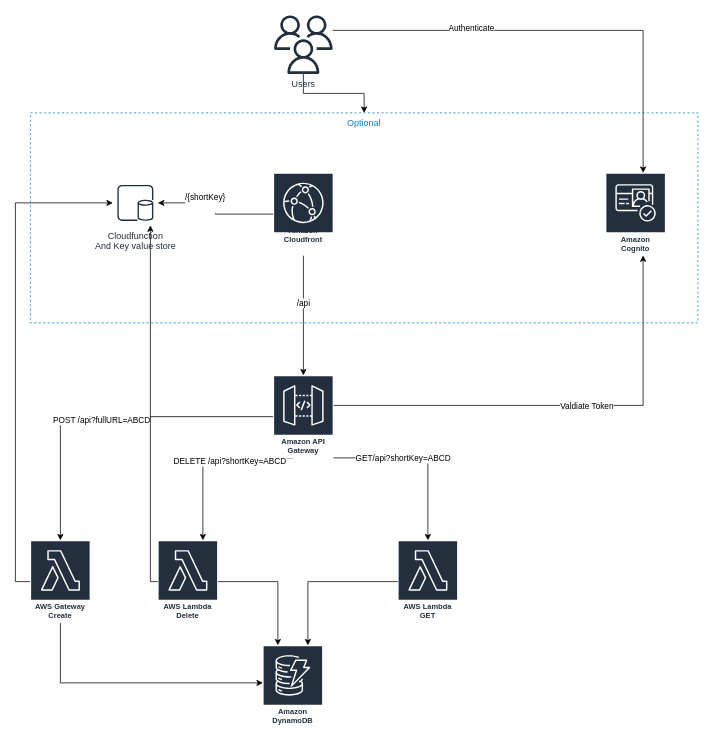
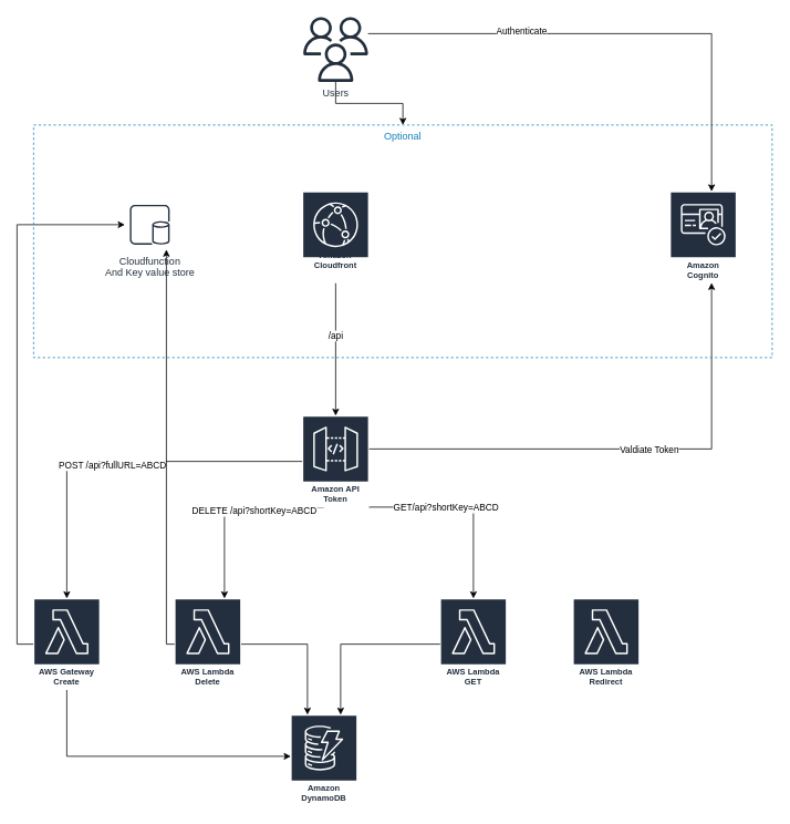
  <mxCell id="0" />
  <mxCell id="1" parent="0" />
  <mxCell id="2" style="edgeStyle=orthogonalEdgeStyle;rounded=0;orthogonalLoop=1;jettySize=auto;html=1;" parent="1" source="10" target="14" edge="1"><mxGeometry relative="1" as="geometry" /></mxCell>
  <mxCell id="3" value="POST /api?fullURL=ABCD" style="edgeLabel;html=1;align=center;verticalAlign=middle;resizable=0;points=[];" parent="2" vertex="1" connectable="0"><mxGeometry x="0.026" y="4" relative="1" as="geometry"><mxPoint as="offset" /></mxGeometry></mxCell>
  <mxCell id="4" style="edgeStyle=orthogonalEdgeStyle;rounded=0;orthogonalLoop=1;jettySize=auto;html=1;" parent="1" edge="1"><mxGeometry relative="1" as="geometry"><mxPoint x="380" y="560" as="sourcePoint" /><mxPoint x="270" y="720" as="targetPoint" /><Array as="points"><mxPoint x="390" y="560" /><mxPoint x="390" y="610" /><mxPoint x="270" y="610" /></Array></mxGeometry></mxCell>
  <mxCell id="5" value="DELETE /api?shortKey=ABCD" style="edgeLabel;html=1;align=center;verticalAlign=middle;resizable=0;points=[];" parent="4" vertex="1" connectable="0"><mxGeometry y="4" relative="1" as="geometry"><mxPoint as="offset" /></mxGeometry></mxCell>
  <mxCell id="6" style="edgeStyle=orthogonalEdgeStyle;rounded=0;orthogonalLoop=1;jettySize=auto;html=1;" parent="1" source="10" target="19" edge="1"><mxGeometry relative="1" as="geometry"><Array as="points"><mxPoint x="570" y="610" /></Array></mxGeometry></mxCell>
  <mxCell id="7" value="GET/api?shortKey=ABCD" style="edgeLabel;html=1;align=center;verticalAlign=middle;resizable=0;points=[];" parent="6" vertex="1" connectable="0"><mxGeometry x="-0.22" relative="1" as="geometry"><mxPoint as="offset" /></mxGeometry></mxCell>
  <mxCell id="8" style="edgeStyle=orthogonalEdgeStyle;rounded=0;orthogonalLoop=1;jettySize=auto;html=1;" edge="1" parent="1" source="10" target="32"><mxGeometry relative="1" as="geometry"><Array as="points"><mxPoint x="857" y="540" /></Array></mxGeometry></mxCell>
  <mxCell id="9" value="Valdiate Token" style="edgeLabel;html=1;align=center;verticalAlign=middle;resizable=0;points=[];" vertex="1" connectable="0" parent="8"><mxGeometry x="0.101" relative="1" as="geometry"><mxPoint as="offset" /></mxGeometry></mxCell>
- <mxCell id="10" value="Amazon API Gateway" style="sketch=0;outlineConnect=0;fontColor=#232F3E;gradientColor=none;strokeColor=#ffffff;fillColor=#232F3E;dashed=0;verticalLabelPosition=middle;verticalAlign=bottom;align=center;html=1;whiteSpace=wrap;fontSize=10;fontStyle=1;spacing=3;shape=mxgraph.aws4.productIcon;prIcon=mxgraph.aws4.api_gateway;" parent="1" vertex="1"><mxGeometry x="364" y="500" width="80" height="110" as="geometry" /></mxCell>
+ <mxCell id="10" value="Amazon API Token" style="sketch=0;outlineConnect=0;fontColor=#232F3E;gradientColor=none;strokeColor=#ffffff;fillColor=#232F3E;dashed=0;verticalLabelPosition=middle;verticalAlign=bottom;align=center;html=1;whiteSpace=wrap;fontSize=10;fontStyle=1;spacing=3;shape=mxgraph.aws4.productIcon;prIcon=mxgraph.aws4.api_gateway;" parent="1" vertex="1"><mxGeometry x="364" y="500" width="80" height="110" as="geometry" /></mxCell>
  <mxCell id="11" value="Amazon DynamoDB" style="sketch=0;outlineConnect=0;fontColor=#232F3E;gradientColor=none;strokeColor=#ffffff;fillColor=#232F3E;dashed=0;verticalLabelPosition=middle;verticalAlign=bottom;align=center;html=1;whiteSpace=wrap;fontSize=10;fontStyle=1;spacing=3;shape=mxgraph.aws4.productIcon;prIcon=mxgraph.aws4.dynamodb;" parent="1" vertex="1"><mxGeometry x="350" y="860" width="80" height="110" as="geometry" /></mxCell>
  <mxCell id="12" style="edgeStyle=orthogonalEdgeStyle;rounded=0;orthogonalLoop=1;jettySize=auto;html=1;" parent="1" source="14" target="11" edge="1"><mxGeometry relative="1" as="geometry"><Array as="points"><mxPoint x="80" y="910" /></Array></mxGeometry></mxCell>
  <mxCell id="13" style="edgeStyle=orthogonalEdgeStyle;rounded=0;orthogonalLoop=1;jettySize=auto;html=1;" parent="1" source="14" target="26" edge="1"><mxGeometry relative="1" as="geometry"><Array as="points"><mxPoint x="20" y="775" /><mxPoint x="20" y="270" /></Array></mxGeometry></mxCell>
  <mxCell id="14" value="AWS Gateway&lt;br&gt;Create" style="sketch=0;outlineConnect=0;fontColor=#232F3E;gradientColor=none;strokeColor=#ffffff;fillColor=#232F3E;dashed=0;verticalLabelPosition=middle;verticalAlign=bottom;align=center;html=1;whiteSpace=wrap;fontSize=10;fontStyle=1;spacing=3;shape=mxgraph.aws4.productIcon;prIcon=mxgraph.aws4.lambda;" parent="1" vertex="1"><mxGeometry x="40" y="720" width="80" height="110" as="geometry" /></mxCell>
  <mxCell id="15" style="edgeStyle=orthogonalEdgeStyle;rounded=0;orthogonalLoop=1;jettySize=auto;html=1;" parent="1" source="17" target="11" edge="1"><mxGeometry relative="1" as="geometry"><Array as="points"><mxPoint x="370" y="775" /></Array></mxGeometry></mxCell>
  <mxCell id="16" style="edgeStyle=orthogonalEdgeStyle;rounded=0;orthogonalLoop=1;jettySize=auto;html=1;" parent="1" source="17" target="26" edge="1"><mxGeometry relative="1" as="geometry"><Array as="points"><mxPoint x="200" y="775" /></Array></mxGeometry></mxCell>
  <mxCell id="17" value="AWS Lambda&lt;br&gt;Delete" style="sketch=0;outlineConnect=0;fontColor=#232F3E;gradientColor=none;strokeColor=#ffffff;fillColor=#232F3E;dashed=0;verticalLabelPosition=middle;verticalAlign=bottom;align=center;html=1;whiteSpace=wrap;fontSize=10;fontStyle=1;spacing=3;shape=mxgraph.aws4.productIcon;prIcon=mxgraph.aws4.lambda;" parent="1" vertex="1"><mxGeometry x="210" y="720" width="80" height="110" as="geometry" /></mxCell>
  <mxCell id="18" style="edgeStyle=orthogonalEdgeStyle;rounded=0;orthogonalLoop=1;jettySize=auto;html=1;" parent="1" source="19" target="11" edge="1"><mxGeometry relative="1" as="geometry"><Array as="points"><mxPoint x="410" y="775" /></Array></mxGeometry></mxCell>
  <mxCell id="19" value="AWS Lambda&lt;br&gt;GET" style="sketch=0;outlineConnect=0;fontColor=#232F3E;gradientColor=none;strokeColor=#ffffff;fillColor=#232F3E;dashed=0;verticalLabelPosition=middle;verticalAlign=bottom;align=center;html=1;whiteSpace=wrap;fontSize=10;fontStyle=1;spacing=3;shape=mxgraph.aws4.productIcon;prIcon=mxgraph.aws4.lambda;" parent="1" vertex="1"><mxGeometry x="530" y="720" width="80" height="110" as="geometry" /></mxCell>
+ <mxCell id="20" value="AWS Lambda&lt;br&gt;Redirect" style="sketch=0;outlineConnect=0;fontColor=#232F3E;gradientColor=none;strokeColor=#ffffff;fillColor=#232F3E;dashed=0;verticalLabelPosition=middle;verticalAlign=bottom;align=center;html=1;whiteSpace=wrap;fontSize=10;fontStyle=1;spacing=3;shape=mxgraph.aws4.productIcon;prIcon=mxgraph.aws4.lambda;" parent="1" vertex="1"><mxGeometry x="690" y="720" width="80" height="110" as="geometry" /></mxCell>
  <mxCell id="21" style="edgeStyle=orthogonalEdgeStyle;rounded=0;orthogonalLoop=1;jettySize=auto;html=1;" parent="1" source="25" target="10" edge="1"><mxGeometry relative="1" as="geometry" /></mxCell>
  <mxCell id="22" value="/api" style="edgeLabel;html=1;align=center;verticalAlign=middle;resizable=0;points=[];" parent="21" vertex="1" connectable="0"><mxGeometry x="-0.212" y="-1" relative="1" as="geometry"><mxPoint as="offset" /></mxGeometry></mxCell>
- <mxCell id="23" style="edgeStyle=orthogonalEdgeStyle;rounded=0;orthogonalLoop=1;jettySize=auto;html=1;" parent="1" source="25" target="26" edge="1"><mxGeometry relative="1" as="geometry" /></mxCell>
- <mxCell id="24" value="/{shortKey}&lt;div&gt;&lt;br&gt;&lt;/div&gt;" style="edgeLabel;html=1;align=center;verticalAlign=middle;resizable=0;points=[];" parent="23" vertex="1" connectable="0"><mxGeometry x="0.272" y="-1" relative="1" as="geometry"><mxPoint as="offset" /></mxGeometry></mxCell>
  <mxCell id="25" value="Amazon Cloudfront&lt;div&gt;&lt;br&gt;&lt;/div&gt;" style="sketch=0;outlineConnect=0;fontColor=#232F3E;gradientColor=none;strokeColor=#ffffff;fillColor=#232F3E;dashed=0;verticalLabelPosition=middle;verticalAlign=bottom;align=center;html=1;whiteSpace=wrap;fontSize=10;fontStyle=1;spacing=3;shape=mxgraph.aws4.productIcon;prIcon=mxgraph.aws4.cloudfront;" parent="1" vertex="1"><mxGeometry x="364" y="230" width="80" height="110" as="geometry" /></mxCell>
  <mxCell id="26" value="Cloudfunction&lt;br&gt;And Key value store" style="sketch=0;outlineConnect=0;fontColor=#232F3E;gradientColor=none;strokeColor=#232F3E;fillColor=#ffffff;dashed=0;verticalLabelPosition=bottom;verticalAlign=top;align=center;html=1;fontSize=12;fontStyle=0;aspect=fixed;shape=mxgraph.aws4.resourceIcon;resIcon=mxgraph.aws4.db_on_instance;" parent="1" vertex="1"><mxGeometry x="150" y="240" width="60" height="60" as="geometry" /></mxCell>
  <mxCell id="27" style="edgeStyle=orthogonalEdgeStyle;rounded=0;orthogonalLoop=1;jettySize=auto;html=1;" parent="1" source="30" target="31" edge="1"><mxGeometry relative="1" as="geometry" /></mxCell>
  <mxCell id="28" style="edgeStyle=orthogonalEdgeStyle;rounded=0;orthogonalLoop=1;jettySize=auto;html=1;" edge="1" parent="1" source="30" target="32"><mxGeometry relative="1" as="geometry"><Array as="points"><mxPoint x="857" y="40" /></Array></mxGeometry></mxCell>
  <mxCell id="29" value="Authenticate" style="edgeLabel;html=1;align=center;verticalAlign=middle;resizable=0;points=[];" vertex="1" connectable="0" parent="28"><mxGeometry x="-0.391" y="4" relative="1" as="geometry"><mxPoint as="offset" /></mxGeometry></mxCell>
  <mxCell id="30" value="Users" style="sketch=0;outlineConnect=0;fontColor=#232F3E;gradientColor=none;fillColor=#232F3D;strokeColor=none;dashed=0;verticalLabelPosition=bottom;verticalAlign=top;align=center;html=1;fontSize=12;fontStyle=0;aspect=fixed;pointerEvents=1;shape=mxgraph.aws4.users;" parent="1" vertex="1"><mxGeometry x="365" y="20" width="78" height="78" as="geometry" /></mxCell>
  <mxCell id="31" value="Optional" style="fillColor=none;strokeColor=#147EBA;dashed=1;verticalAlign=top;fontStyle=0;fontColor=#147EBA;whiteSpace=wrap;html=1;" parent="1" vertex="1"><mxGeometry x="40" y="150" width="890" height="280" as="geometry" /></mxCell>
  <mxCell id="32" value="Amazon Cognito" style="sketch=0;outlineConnect=0;fontColor=#232F3E;gradientColor=none;strokeColor=#ffffff;fillColor=#232F3E;dashed=0;verticalLabelPosition=middle;verticalAlign=bottom;align=center;html=1;whiteSpace=wrap;fontSize=10;fontStyle=1;spacing=3;shape=mxgraph.aws4.productIcon;prIcon=mxgraph.aws4.cognito;" vertex="1" parent="1"><mxGeometry x="807" y="230" width="80" height="110" as="geometry" /></mxCell>
